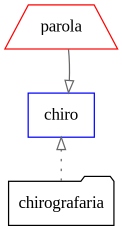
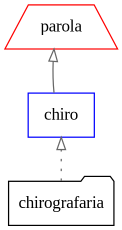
  digraph {
    fontname="Liberation Serif"
    rankdir=BT
    node [fontname="Liberation Serif"]
    edge [arrowhead=empty color=gray40 fontname="Liberation Serif"]
    n1 [label=chirografaria shape=folder]
    n2 [color=red label=parola shape=trapezium]
    n3 [color=blue label=chiro shape=box]
    subgraph sub_1 {
      rank=source
      n1
    }
    subgraph sub_2 {
      rank=same
      n2
    }
    subgraph sub_3 {
      rank=same
      n3
    }
    subgraph sub_4 {
      rank=same
    }
    subgraph sub_5 {
      rank=same
    }
    n1 -> n3 [style=dotted]
-   n2 -> n3 [style=solid]
+   n3 -> n2 [style=solid]
  }
